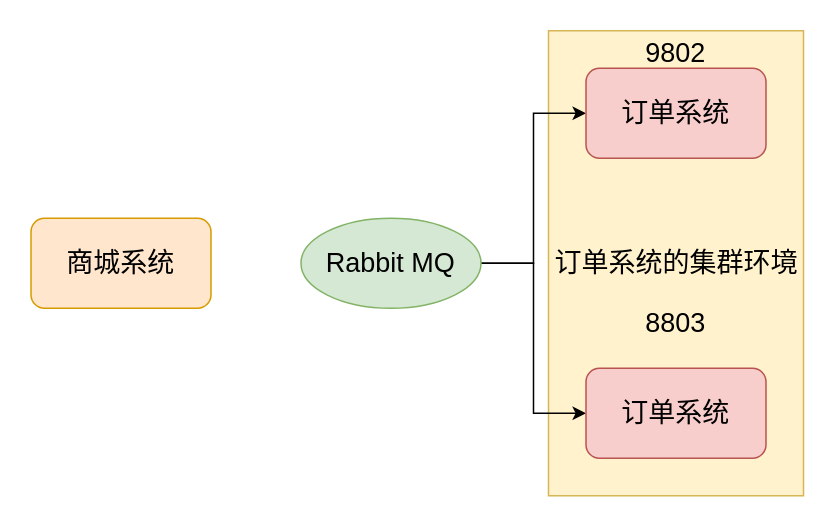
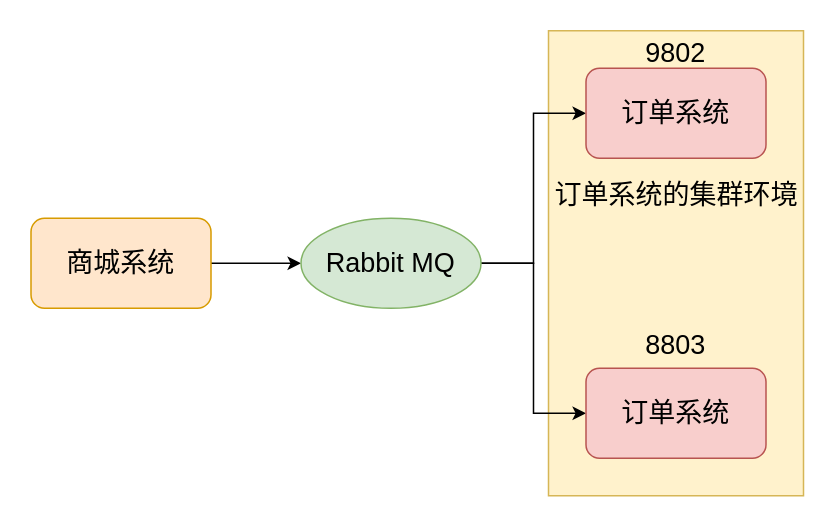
  <mxCell id="0" />
  <mxCell id="1" parent="0" />
  <mxCell id="2" value="" style="rounded=0;whiteSpace=wrap;html=1;fillColor=#fff2cc;strokeColor=#d6b656;" vertex="1" parent="1"><mxGeometry x="365" y="20" width="170" height="310" as="geometry" /></mxCell>
+ <mxCell id="3" style="edgeStyle=orthogonalEdgeStyle;rounded=0;orthogonalLoop=1;jettySize=auto;html=1;entryX=0;entryY=0.5;entryDx=0;entryDy=0;" edge="1" parent="1" source="4" target="7"><mxGeometry relative="1" as="geometry" /></mxCell>
  <mxCell id="4" value="&lt;font style=&quot;font-size: 18px&quot;&gt;商城系统&lt;/font&gt;" style="rounded=1;whiteSpace=wrap;html=1;fillColor=#ffe6cc;strokeColor=#d79b00;" vertex="1" parent="1"><mxGeometry x="20" y="145" width="120" height="60" as="geometry" /></mxCell>
  <mxCell id="5" style="edgeStyle=orthogonalEdgeStyle;rounded=0;orthogonalLoop=1;jettySize=auto;html=1;entryX=0;entryY=0.5;entryDx=0;entryDy=0;" edge="1" parent="1" source="7" target="9"><mxGeometry relative="1" as="geometry" /></mxCell>
  <mxCell id="6" style="edgeStyle=orthogonalEdgeStyle;rounded=0;orthogonalLoop=1;jettySize=auto;html=1;entryX=0;entryY=0.5;entryDx=0;entryDy=0;" edge="1" parent="1" source="7" target="8"><mxGeometry relative="1" as="geometry" /></mxCell>
  <mxCell id="7" value="&lt;font style=&quot;font-size: 18px&quot;&gt;Rabbit MQ&lt;/font&gt;" style="ellipse;whiteSpace=wrap;html=1;fillColor=#d5e8d4;strokeColor=#82b366;" vertex="1" parent="1"><mxGeometry x="200" y="145" width="120" height="60" as="geometry" /></mxCell>
  <mxCell id="8" value="&lt;font style=&quot;font-size: 18px&quot;&gt;订单系统&lt;/font&gt;" style="rounded=1;whiteSpace=wrap;html=1;fillColor=#f8cecc;strokeColor=#b85450;" vertex="1" parent="1"><mxGeometry x="390" y="245" width="120" height="60" as="geometry" /></mxCell>
  <mxCell id="9" value="&lt;span style=&quot;font-size: 18px&quot;&gt;订单系统&lt;/span&gt;" style="rounded=1;whiteSpace=wrap;html=1;fillColor=#f8cecc;strokeColor=#b85450;" vertex="1" parent="1"><mxGeometry x="390" y="45" width="120" height="60" as="geometry" /></mxCell>
- <mxCell id="10" value="&lt;font style=&quot;font-size: 18px&quot;&gt;8803&lt;/font&gt;" style="text;html=1;strokeColor=none;fillColor=none;align=center;verticalAlign=middle;whiteSpace=wrap;rounded=0;" vertex="1" parent="1"><mxGeometry x="415" y="200" width="70" height="30" as="geometry" /></mxCell>
+ <mxCell id="10" value="&lt;font style=&quot;font-size: 18px&quot;&gt;8803&lt;/font&gt;" style="text;html=1;strokeColor=none;fillColor=none;align=center;verticalAlign=middle;whiteSpace=wrap;rounded=0;" vertex="1" parent="1"><mxGeometry x="415" y="215" width="70" height="30" as="geometry" /></mxCell>
  <mxCell id="11" value="&lt;font style=&quot;font-size: 18px&quot;&gt;9802&lt;/font&gt;" style="text;html=1;strokeColor=none;fillColor=none;align=center;verticalAlign=middle;whiteSpace=wrap;rounded=0;" vertex="1" parent="1"><mxGeometry x="415" y="20" width="70" height="30" as="geometry" /></mxCell>
- <mxCell id="12" value="&lt;font style=&quot;font-size: 18px&quot;&gt;订单系统的集群环境&lt;/font&gt;" style="text;html=1;strokeColor=none;fillColor=none;align=center;verticalAlign=middle;whiteSpace=wrap;rounded=0;" vertex="1" parent="1"><mxGeometry x="368" y="165" width="165" height="20" as="geometry" /></mxCell>
+ <mxCell id="12" value="&lt;font style=&quot;font-size: 18px&quot;&gt;订单系统的集群环境&lt;/font&gt;" style="text;html=1;strokeColor=none;fillColor=none;align=center;verticalAlign=middle;whiteSpace=wrap;rounded=0;" vertex="1" parent="1"><mxGeometry x="368" y="120" width="165" height="20" as="geometry" /></mxCell>
